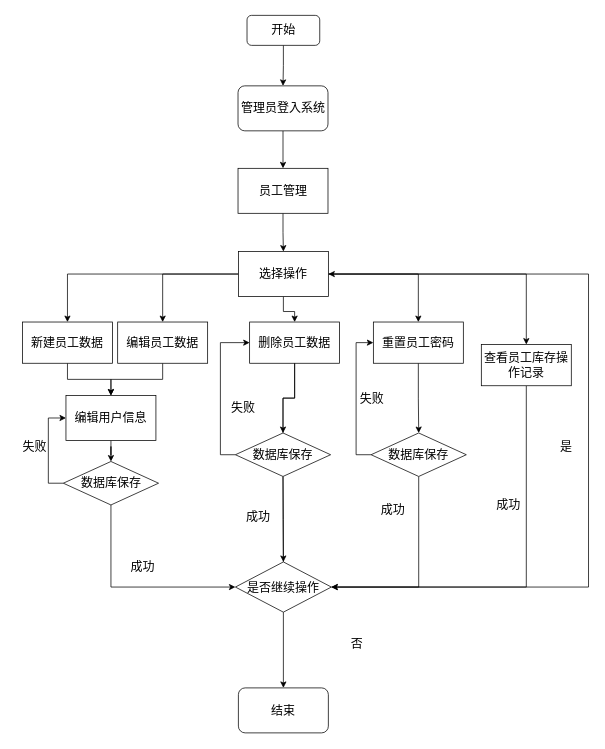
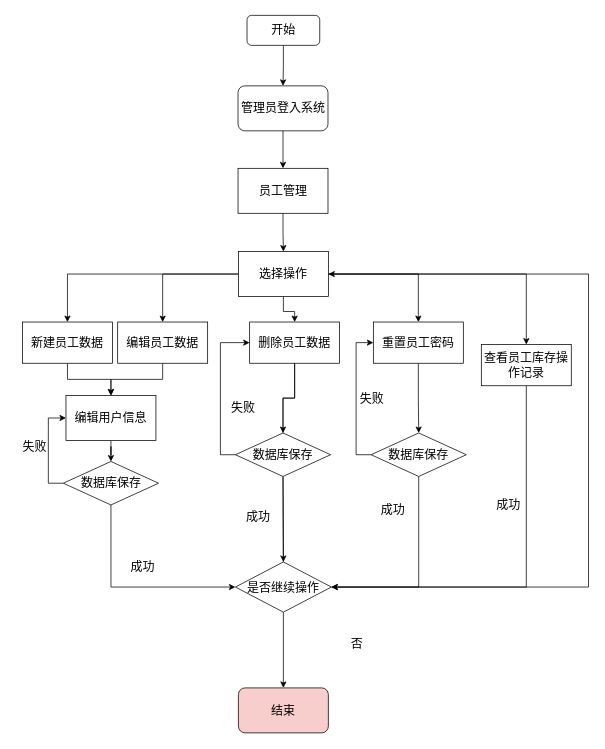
  <mxCell id="0" />
  <mxCell id="1" parent="0" />
  <mxCell id="2" value="" style="edgeStyle=orthogonalEdgeStyle;rounded=0;orthogonalLoop=1;jettySize=auto;html=1;entryX=0.5;entryY=0;entryDx=0;entryDy=0;" parent="1" source="3" target="5" edge="1"><mxGeometry relative="1" as="geometry" /></mxCell>
  <mxCell id="3" value="&lt;font style=&quot;font-size: 16px;&quot;&gt;开始&lt;/font&gt;" style="rounded=1;whiteSpace=wrap;html=1;" parent="1" vertex="1"><mxGeometry x="328.5" y="20" width="97" height="40" as="geometry" /></mxCell>
  <mxCell id="4" value="" style="edgeStyle=orthogonalEdgeStyle;rounded=0;orthogonalLoop=1;jettySize=auto;html=1;" parent="1" source="5" target="7" edge="1"><mxGeometry relative="1" as="geometry" /></mxCell>
  <mxCell id="5" value="&lt;font style=&quot;font-size: 16px;&quot;&gt;管理员登入系统&lt;/font&gt;" style="whiteSpace=wrap;html=1;rounded=1;" parent="1" vertex="1"><mxGeometry x="316.5" y="114" width="120" height="60" as="geometry" /></mxCell>
  <mxCell id="6" value="" style="edgeStyle=orthogonalEdgeStyle;rounded=0;orthogonalLoop=1;jettySize=auto;html=1;" parent="1" source="7" target="23" edge="1"><mxGeometry relative="1" as="geometry" /></mxCell>
  <mxCell id="7" value="&lt;font style=&quot;font-size: 16px;&quot;&gt;员工管理&lt;/font&gt;" style="rounded=0;whiteSpace=wrap;html=1;" parent="1" vertex="1"><mxGeometry x="316.5" y="224" width="120" height="60" as="geometry" /></mxCell>
  <mxCell id="8" style="edgeStyle=orthogonalEdgeStyle;rounded=0;orthogonalLoop=1;jettySize=auto;html=1;entryX=0.5;entryY=0;entryDx=0;entryDy=0;" parent="1" source="9" target="25" edge="1"><mxGeometry relative="1" as="geometry" /></mxCell>
  <mxCell id="9" value="&lt;font style=&quot;font-size: 16px;&quot;&gt;新建员工数据&lt;/font&gt;" style="rounded=0;whiteSpace=wrap;html=1;" parent="1" vertex="1"><mxGeometry x="29" y="429" width="120" height="55" as="geometry" /></mxCell>
  <mxCell id="10" style="edgeStyle=orthogonalEdgeStyle;rounded=0;orthogonalLoop=1;jettySize=auto;html=1;entryX=0.5;entryY=0;entryDx=0;entryDy=0;" parent="1" source="11" target="25" edge="1"><mxGeometry relative="1" as="geometry" /></mxCell>
  <mxCell id="11" value="&lt;font style=&quot;font-size: 16px;&quot;&gt;编辑员工数据&lt;/font&gt;" style="rounded=0;whiteSpace=wrap;html=1;" parent="1" vertex="1"><mxGeometry x="156" y="429" width="120" height="55" as="geometry" /></mxCell>
  <mxCell id="12" value="" style="edgeStyle=orthogonalEdgeStyle;rounded=0;orthogonalLoop=1;jettySize=auto;html=1;" parent="1" source="13" target="49" edge="1"><mxGeometry relative="1" as="geometry" /></mxCell>
  <mxCell id="13" value="&lt;font style=&quot;font-size: 16px;&quot;&gt;删除员工数据&lt;/font&gt;" style="rounded=0;whiteSpace=wrap;html=1;" parent="1" vertex="1"><mxGeometry x="332" y="429" width="120" height="55" as="geometry" /></mxCell>
  <mxCell id="14" value="" style="edgeStyle=orthogonalEdgeStyle;rounded=0;orthogonalLoop=1;jettySize=auto;html=1;" parent="1" source="15" target="41" edge="1"><mxGeometry relative="1" as="geometry" /></mxCell>
  <mxCell id="15" value="&lt;font style=&quot;font-size: 16px;&quot;&gt;重置员工密码&lt;/font&gt;" style="rounded=0;whiteSpace=wrap;html=1;" parent="1" vertex="1"><mxGeometry x="497" y="429" width="120" height="55" as="geometry" /></mxCell>
  <mxCell id="16" style="edgeStyle=orthogonalEdgeStyle;rounded=0;orthogonalLoop=1;jettySize=auto;html=1;entryX=1;entryY=0.5;entryDx=0;entryDy=0;exitX=0.5;exitY=1;exitDx=0;exitDy=0;" parent="1" source="17" target="32" edge="1"><mxGeometry relative="1" as="geometry" /></mxCell>
  <mxCell id="17" value="&lt;font style=&quot;font-size: 16px;&quot;&gt;查看员工库存操作记录&lt;/font&gt;" style="rounded=0;whiteSpace=wrap;html=1;" parent="1" vertex="1"><mxGeometry x="641" y="459" width="120" height="55" as="geometry" /></mxCell>
  <mxCell id="18" style="edgeStyle=orthogonalEdgeStyle;rounded=0;orthogonalLoop=1;jettySize=auto;html=1;" parent="1" source="23" target="9" edge="1"><mxGeometry relative="1" as="geometry" /></mxCell>
  <mxCell id="19" style="edgeStyle=orthogonalEdgeStyle;rounded=0;orthogonalLoop=1;jettySize=auto;html=1;" parent="1" source="23" target="11" edge="1"><mxGeometry relative="1" as="geometry" /></mxCell>
  <mxCell id="20" value="" style="edgeStyle=orthogonalEdgeStyle;rounded=0;orthogonalLoop=1;jettySize=auto;html=1;" parent="1" source="23" target="13" edge="1"><mxGeometry relative="1" as="geometry" /></mxCell>
  <mxCell id="21" style="edgeStyle=orthogonalEdgeStyle;rounded=0;orthogonalLoop=1;jettySize=auto;html=1;" parent="1" source="23" target="15" edge="1"><mxGeometry relative="1" as="geometry" /></mxCell>
  <mxCell id="22" style="edgeStyle=orthogonalEdgeStyle;rounded=0;orthogonalLoop=1;jettySize=auto;html=1;" parent="1" source="23" target="17" edge="1"><mxGeometry relative="1" as="geometry" /></mxCell>
  <mxCell id="23" value="&lt;font style=&quot;font-size: 16px;&quot;&gt;选择操作&lt;/font&gt;" style="rounded=0;whiteSpace=wrap;html=1;" parent="1" vertex="1"><mxGeometry x="317" y="335" width="120" height="60" as="geometry" /></mxCell>
  <mxCell id="24" style="edgeStyle=orthogonalEdgeStyle;rounded=0;orthogonalLoop=1;jettySize=auto;html=1;" parent="1" source="25" target="28" edge="1"><mxGeometry relative="1" as="geometry" /></mxCell>
  <mxCell id="25" value="&lt;font style=&quot;font-size: 16px;&quot;&gt;编辑用户信息&lt;/font&gt;" style="rounded=0;whiteSpace=wrap;html=1;" parent="1" vertex="1"><mxGeometry x="87" y="527" width="120" height="60" as="geometry" /></mxCell>
  <mxCell id="26" style="edgeStyle=orthogonalEdgeStyle;rounded=0;orthogonalLoop=1;jettySize=auto;html=1;entryX=0;entryY=0.5;entryDx=0;entryDy=0;exitX=0.5;exitY=1;exitDx=0;exitDy=0;" parent="1" source="28" target="32" edge="1"><mxGeometry relative="1" as="geometry" /></mxCell>
  <mxCell id="27" style="edgeStyle=orthogonalEdgeStyle;rounded=0;orthogonalLoop=1;jettySize=auto;html=1;entryX=0;entryY=0.5;entryDx=0;entryDy=0;exitX=0;exitY=0.5;exitDx=0;exitDy=0;" parent="1" source="28" target="25" edge="1"><mxGeometry relative="1" as="geometry" /></mxCell>
  <mxCell id="28" value="&lt;font style=&quot;font-size: 16px;&quot;&gt;数据库保存&lt;/font&gt;" style="rhombus;whiteSpace=wrap;html=1;" parent="1" vertex="1"><mxGeometry x="83.5" y="615" width="127" height="58" as="geometry" /></mxCell>
  <mxCell id="29" value="" style="edgeStyle=orthogonalEdgeStyle;rounded=0;orthogonalLoop=1;jettySize=auto;html=1;" parent="1" source="32" target="45" edge="1"><mxGeometry relative="1" as="geometry"><mxPoint x="377" y="898.5" as="targetPoint" /></mxGeometry></mxCell>
  <mxCell id="30" style="edgeStyle=orthogonalEdgeStyle;rounded=0;orthogonalLoop=1;jettySize=auto;html=1;endArrow=none;startFill=0;" parent="1" source="49" target="13" edge="1"><mxGeometry relative="1" as="geometry" /></mxCell>
  <mxCell id="31" style="edgeStyle=orthogonalEdgeStyle;rounded=0;orthogonalLoop=1;jettySize=auto;html=1;entryX=1;entryY=0.5;entryDx=0;entryDy=0;" parent="1" source="32" target="23" edge="1"><mxGeometry relative="1" as="geometry"><Array as="points"><mxPoint x="784" y="782" /><mxPoint x="784" y="365" /></Array></mxGeometry></mxCell>
  <mxCell id="32" value="&lt;font style=&quot;font-size: 16px;&quot;&gt;是否继续操作&lt;/font&gt;" style="rhombus;whiteSpace=wrap;html=1;" parent="1" vertex="1"><mxGeometry x="313" y="749" width="128" height="67" as="geometry" /></mxCell>
  <mxCell id="33" value="&lt;font style=&quot;font-size: 16px;&quot;&gt;成功&lt;/font&gt;" style="text;html=1;align=center;verticalAlign=middle;resizable=0;points=[];autosize=1;strokeColor=none;fillColor=none;" parent="1" vertex="1"><mxGeometry x="164" y="740" width="50" height="31" as="geometry" /></mxCell>
  <mxCell id="34" value="&lt;font style=&quot;font-size: 16px;&quot;&gt;失败&lt;/font&gt;" style="text;html=1;align=center;verticalAlign=middle;resizable=0;points=[];autosize=1;strokeColor=none;fillColor=none;" parent="1" vertex="1"><mxGeometry x="20" y="580" width="50" height="31" as="geometry" /></mxCell>
  <mxCell id="35" style="edgeStyle=orthogonalEdgeStyle;rounded=0;orthogonalLoop=1;jettySize=auto;html=1;entryX=0;entryY=0.5;entryDx=0;entryDy=0;exitX=0;exitY=0.5;exitDx=0;exitDy=0;" parent="1" source="49" target="13" edge="1"><mxGeometry relative="1" as="geometry" /></mxCell>
  <mxCell id="36" value="" style="edgeStyle=orthogonalEdgeStyle;rounded=0;orthogonalLoop=1;jettySize=auto;html=1;" parent="1" source="49" target="32" edge="1"><mxGeometry relative="1" as="geometry" /></mxCell>
  <mxCell id="37" value="&lt;font style=&quot;font-size: 16px;&quot;&gt;失败&lt;/font&gt;" style="text;html=1;align=center;verticalAlign=middle;resizable=0;points=[];autosize=1;strokeColor=none;fillColor=none;" parent="1" vertex="1"><mxGeometry x="298" y="527" width="50" height="31" as="geometry" /></mxCell>
  <mxCell id="38" value="&lt;font style=&quot;font-size: 16px;&quot;&gt;成功&lt;/font&gt;" style="text;html=1;align=center;verticalAlign=middle;resizable=0;points=[];autosize=1;strokeColor=none;fillColor=none;" parent="1" vertex="1"><mxGeometry x="318" y="673" width="50" height="31" as="geometry" /></mxCell>
  <mxCell id="39" style="edgeStyle=orthogonalEdgeStyle;rounded=0;orthogonalLoop=1;jettySize=auto;html=1;entryX=0;entryY=0.5;entryDx=0;entryDy=0;exitX=0;exitY=0.5;exitDx=0;exitDy=0;" parent="1" source="41" target="15" edge="1"><mxGeometry relative="1" as="geometry" /></mxCell>
  <mxCell id="40" style="edgeStyle=orthogonalEdgeStyle;rounded=0;orthogonalLoop=1;jettySize=auto;html=1;entryX=1;entryY=0.5;entryDx=0;entryDy=0;exitX=0.5;exitY=1;exitDx=0;exitDy=0;" parent="1" source="41" target="32" edge="1"><mxGeometry relative="1" as="geometry" /></mxCell>
  <mxCell id="41" value="&lt;font style=&quot;font-size: 16px;&quot;&gt;数据库保存&lt;/font&gt;" style="rhombus;whiteSpace=wrap;html=1;" parent="1" vertex="1"><mxGeometry x="494" y="577" width="127" height="58" as="geometry" /></mxCell>
  <mxCell id="42" value="&lt;font style=&quot;font-size: 16px;&quot;&gt;失败&lt;/font&gt;" style="text;html=1;align=center;verticalAlign=middle;resizable=0;points=[];autosize=1;strokeColor=none;fillColor=none;" parent="1" vertex="1"><mxGeometry x="470" y="516" width="50" height="31" as="geometry" /></mxCell>
  <mxCell id="43" value="&lt;font style=&quot;font-size: 16px;&quot;&gt;成功&lt;/font&gt;" style="text;html=1;align=center;verticalAlign=middle;resizable=0;points=[];autosize=1;strokeColor=none;fillColor=none;" parent="1" vertex="1"><mxGeometry x="498" y="663" width="50" height="31" as="geometry" /></mxCell>
  <mxCell id="44" value="&lt;font style=&quot;font-size: 16px;&quot;&gt;成功&lt;/font&gt;" style="text;html=1;align=center;verticalAlign=middle;resizable=0;points=[];autosize=1;strokeColor=none;fillColor=none;" parent="1" vertex="1"><mxGeometry x="652" y="657" width="50" height="31" as="geometry" /></mxCell>
- <mxCell id="45" value="&lt;font style=&quot;font-size: 16px;&quot;&gt;结束&lt;/font&gt;" style="rounded=1;whiteSpace=wrap;html=1;" parent="1" vertex="1"><mxGeometry x="317" y="917" width="120" height="60" as="geometry" /></mxCell>
+ <mxCell id="45" value="&lt;font style=&quot;font-size: 16px;&quot;&gt;结束&lt;/font&gt;" style="rounded=1;whiteSpace=wrap;html=1;fillColor=#f8cecc;" parent="1" vertex="1"><mxGeometry x="317" y="917" width="120" height="60" as="geometry" /></mxCell>
  <mxCell id="46" value="&lt;font style=&quot;font-size: 16px;&quot;&gt;否&lt;/font&gt;" style="text;html=1;align=center;verticalAlign=middle;resizable=0;points=[];autosize=1;strokeColor=none;fillColor=none;" parent="1" vertex="1"><mxGeometry x="458" y="842" width="34" height="31" as="geometry" /></mxCell>
- <mxCell id="47" value="&lt;font style=&quot;font-size: 16px;&quot;&gt;是&lt;/font&gt;" style="text;html=1;align=center;verticalAlign=middle;resizable=0;points=[];autosize=1;strokeColor=none;fillColor=none;" parent="1" vertex="1"><mxGeometry x="737" y="580" width="34" height="31" as="geometry" /></mxCell>
  <mxCell id="48" value="" style="edgeStyle=orthogonalEdgeStyle;rounded=0;orthogonalLoop=1;jettySize=auto;html=1;endArrow=none;startFill=0;" parent="1" source="32" target="49" edge="1"><mxGeometry relative="1" as="geometry"><mxPoint x="371" y="747" as="sourcePoint" /><mxPoint x="377" y="484" as="targetPoint" /></mxGeometry></mxCell>
  <mxCell id="49" value="&lt;font style=&quot;font-size: 16px;&quot;&gt;数据库保存&lt;/font&gt;" style="rhombus;whiteSpace=wrap;html=1;" parent="1" vertex="1"><mxGeometry x="313" y="577" width="127" height="58" as="geometry" /></mxCell>
